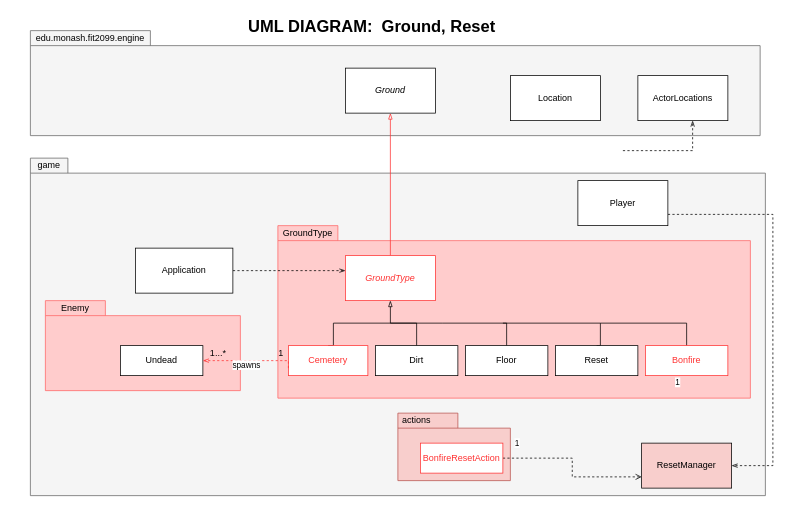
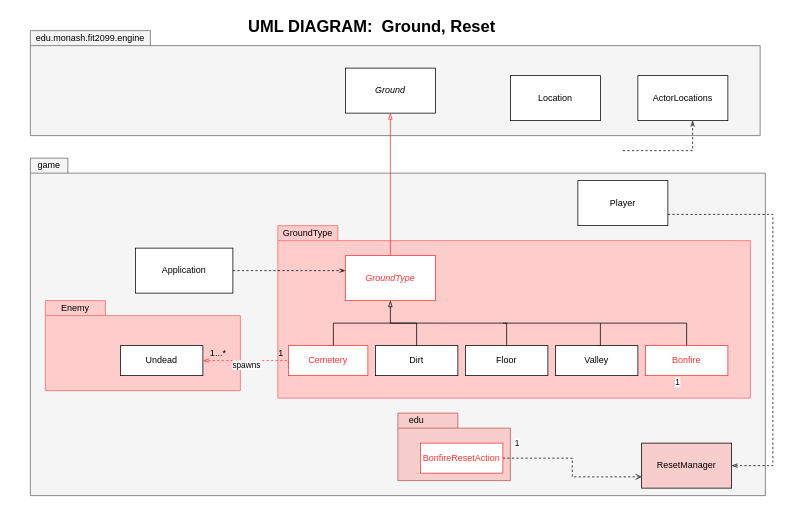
  <mxCell id="0" />
  <mxCell id="1" parent="0" />
  <mxCell id="2" value="" style="shape=folder;fontStyle=1;spacingTop=10;tabWidth=160;tabHeight=20;tabPosition=left;html=1;fillColor=#f5f5f5;strokeColor=#666666;fontColor=#333333;" parent="1" vertex="1"><mxGeometry x="40" y="40" width="973" height="140" as="geometry" /></mxCell>
  <mxCell id="3" value="edu.monash.fit2099.engine" style="text;html=1;strokeColor=none;fillColor=none;align=center;verticalAlign=middle;whiteSpace=wrap;rounded=0;" parent="1" vertex="1"><mxGeometry x="40" y="40" width="160" height="20" as="geometry" /></mxCell>
  <mxCell id="4" value="" style="shape=folder;fontStyle=1;spacingTop=10;tabWidth=50;tabHeight=20;tabPosition=left;html=1;fillColor=#f5f5f5;strokeColor=#666666;fontColor=#333333;" parent="1" vertex="1"><mxGeometry x="40" y="210" width="980" height="450" as="geometry" /></mxCell>
  <mxCell id="5" value="game" style="text;html=1;strokeColor=none;fillColor=none;align=center;verticalAlign=middle;whiteSpace=wrap;rounded=0;" parent="1" vertex="1"><mxGeometry x="40" y="210" width="50" height="20" as="geometry" /></mxCell>
  <mxCell id="6" value="&lt;i&gt;Ground&lt;/i&gt;" style="rounded=0;whiteSpace=wrap;html=1;" parent="1" vertex="1"><mxGeometry x="460" y="90" width="120" height="60" as="geometry" /></mxCell>
  <mxCell id="7" value="" style="shape=folder;fontStyle=1;spacingTop=10;tabWidth=80;tabHeight=20;tabPosition=left;html=1;strokeColor=#FF6666;fillColor=#FFCCCC;" parent="1" vertex="1"><mxGeometry x="370" y="300" width="630" height="230" as="geometry" /></mxCell>
  <mxCell id="8" value="GroundType" style="text;html=1;strokeColor=none;fillColor=none;align=center;verticalAlign=middle;whiteSpace=wrap;rounded=0;" parent="1" vertex="1"><mxGeometry x="330" y="300" width="160" height="20" as="geometry" /></mxCell>
  <mxCell id="9" style="edgeStyle=orthogonalEdgeStyle;rounded=0;orthogonalLoop=1;jettySize=auto;html=1;exitX=0.5;exitY=0;exitDx=0;exitDy=0;entryX=0.5;entryY=1;entryDx=0;entryDy=0;endArrow=blockThin;endFill=0;" parent="1" source="10" target="18" edge="1"><mxGeometry relative="1" as="geometry" /></mxCell>
  <mxCell id="10" value="Dirt" style="rounded=0;whiteSpace=wrap;html=1;" parent="1" vertex="1"><mxGeometry x="500" y="460" width="110" height="40" as="geometry" /></mxCell>
  <mxCell id="11" style="edgeStyle=orthogonalEdgeStyle;rounded=0;orthogonalLoop=1;jettySize=auto;html=1;exitX=0.5;exitY=0;exitDx=0;exitDy=0;endArrow=none;endFill=0;" parent="1" source="12" edge="1"><mxGeometry relative="1" as="geometry"><mxPoint x="590" y="430" as="targetPoint" /><Array as="points"><mxPoint x="675" y="430" /></Array></mxGeometry></mxCell>
  <mxCell id="12" value="Floor" style="rounded=0;whiteSpace=wrap;html=1;" parent="1" vertex="1"><mxGeometry x="620" y="460" width="110" height="40" as="geometry" /></mxCell>
  <mxCell id="13" style="edgeStyle=orthogonalEdgeStyle;rounded=0;orthogonalLoop=1;jettySize=auto;html=1;exitX=0.5;exitY=0;exitDx=0;exitDy=0;endArrow=none;endFill=0;" parent="1" source="14" edge="1"><mxGeometry relative="1" as="geometry"><mxPoint x="670" y="430" as="targetPoint" /><Array as="points"><mxPoint x="800" y="430" /></Array></mxGeometry></mxCell>
- <mxCell id="14" value="Reset" style="rounded=0;whiteSpace=wrap;html=1;" parent="1" vertex="1"><mxGeometry x="740" y="460" width="110" height="40" as="geometry" /></mxCell>
+ <mxCell id="14" value="Valley" style="rounded=0;whiteSpace=wrap;html=1;" parent="1" vertex="1"><mxGeometry x="740" y="460" width="110" height="40" as="geometry" /></mxCell>
  <mxCell id="15" style="edgeStyle=orthogonalEdgeStyle;rounded=0;orthogonalLoop=1;jettySize=auto;html=1;exitX=0.5;exitY=0;exitDx=0;exitDy=0;endArrow=none;endFill=0;" parent="1" source="16" edge="1"><mxGeometry relative="1" as="geometry"><mxPoint x="590" y="430" as="targetPoint" /><Array as="points"><mxPoint x="444" y="430" /></Array></mxGeometry></mxCell>
  <mxCell id="16" value="Cemetery" style="rounded=0;whiteSpace=wrap;html=1;strokeColor=#FF3333;fontColor=#FF3333;" parent="1" vertex="1"><mxGeometry x="384" y="460" width="106" height="40" as="geometry" /></mxCell>
  <mxCell id="17" style="edgeStyle=orthogonalEdgeStyle;rounded=0;orthogonalLoop=1;jettySize=auto;html=1;exitX=0.5;exitY=0;exitDx=0;exitDy=0;entryX=0.5;entryY=1;entryDx=0;entryDy=0;endArrow=blockThin;endFill=0;strokeColor=#FF3333;" parent="1" source="18" target="6" edge="1"><mxGeometry relative="1" as="geometry" /></mxCell>
  <mxCell id="18" value="&lt;i&gt;GroundType&lt;/i&gt;" style="rounded=0;whiteSpace=wrap;html=1;fontColor=#FF3333;strokeColor=#FF3333;" parent="1" vertex="1"><mxGeometry x="460" y="340" width="120" height="60" as="geometry" /></mxCell>
  <mxCell id="19" value="" style="shape=folder;fontStyle=1;spacingTop=10;tabWidth=80;tabHeight=20;tabPosition=left;html=1;strokeColor=#FF6666;fillColor=#FFCCCC;" parent="1" vertex="1"><mxGeometry x="60" y="400" width="260" height="120" as="geometry" /></mxCell>
  <mxCell id="20" value="Enemy" style="text;html=1;strokeColor=none;fillColor=none;align=center;verticalAlign=middle;whiteSpace=wrap;rounded=0;" parent="1" vertex="1"><mxGeometry x="20" y="400" width="160" height="20" as="geometry" /></mxCell>
  <mxCell id="21" value="Undead" style="rounded=0;whiteSpace=wrap;html=1;" parent="1" vertex="1"><mxGeometry x="160" y="460" width="110" height="40" as="geometry" /></mxCell>
  <mxCell id="22" style="edgeStyle=orthogonalEdgeStyle;rounded=0;orthogonalLoop=1;jettySize=auto;html=1;exitX=1;exitY=0.5;exitDx=0;exitDy=0;dashed=1;endArrow=openThin;endFill=0;" parent="1" source="23" edge="1"><mxGeometry relative="1" as="geometry"><Array as="points"><mxPoint x="460" y="360" /></Array><mxPoint x="460" y="360" as="targetPoint" /></mxGeometry></mxCell>
  <mxCell id="23" value="Application" style="rounded=0;whiteSpace=wrap;html=1;" parent="1" vertex="1"><mxGeometry x="180" y="330" width="130" height="60" as="geometry" /></mxCell>
  <mxCell id="24" style="edgeStyle=orthogonalEdgeStyle;rounded=0;orthogonalLoop=1;jettySize=auto;html=1;exitX=0.5;exitY=0;exitDx=0;exitDy=0;endArrow=none;endFill=0;fontColor=#FF3333;" parent="1" source="25" edge="1"><mxGeometry relative="1" as="geometry"><mxPoint x="800" y="430" as="targetPoint" /><Array as="points"><mxPoint x="915" y="430" /></Array></mxGeometry></mxCell>
  <mxCell id="25" value="Bonfire" style="rounded=0;whiteSpace=wrap;html=1;strokeColor=#FF3333;fontColor=#FF3333;" parent="1" vertex="1"><mxGeometry x="860" y="460" width="110" height="40" as="geometry" /></mxCell>
  <mxCell id="26" style="edgeStyle=orthogonalEdgeStyle;rounded=0;orthogonalLoop=1;jettySize=auto;html=1;exitX=0;exitY=0.75;exitDx=0;exitDy=0;entryX=1;entryY=0.5;entryDx=0;entryDy=0;endArrow=openThin;endFill=0;dashed=1;strokeColor=#FF3333;" parent="1" source="16" target="21" edge="1"><mxGeometry relative="1" as="geometry"><mxPoint x="384" y="370" as="sourcePoint" /><Array as="points"><mxPoint x="384" y="480" /></Array></mxGeometry></mxCell>
  <mxCell id="27" value="spawns" style="edgeLabel;html=1;align=center;verticalAlign=middle;resizable=0;points=[];" parent="26" vertex="1" connectable="0"><mxGeometry x="0.08" y="5" relative="1" as="geometry"><mxPoint as="offset" /></mxGeometry></mxCell>
  <mxCell id="28" value="1" style="text;html=1;align=center;verticalAlign=middle;resizable=0;points=[];autosize=1;strokeColor=none;fillColor=none;" parent="1" vertex="1"><mxGeometry x="364" y="460" width="20" height="20" as="geometry" /></mxCell>
  <mxCell id="29" value="1...*" style="text;html=1;align=center;verticalAlign=middle;resizable=0;points=[];autosize=1;strokeColor=none;fillColor=none;" parent="1" vertex="1"><mxGeometry x="270" y="460" width="40" height="20" as="geometry" /></mxCell>
  <mxCell id="30" value="ResetManager" style="rounded=0;whiteSpace=wrap;html=1;fillColor=#f8cecc;" parent="1" vertex="1"><mxGeometry x="855" y="590" width="120" height="60" as="geometry" /></mxCell>
  <mxCell id="31" style="edgeStyle=orthogonalEdgeStyle;rounded=0;orthogonalLoop=1;jettySize=auto;html=1;exitX=1;exitY=0.75;exitDx=0;exitDy=0;entryX=1;entryY=0.5;entryDx=0;entryDy=0;dashed=1;endArrow=openThin;endFill=0;" parent="1" source="33" target="30" edge="1"><mxGeometry relative="1" as="geometry"><Array as="points"><mxPoint x="1030" y="285" /><mxPoint x="1030" y="620" /></Array></mxGeometry></mxCell>
  <mxCell id="32" value="ActorLocations" style="rounded=0;whiteSpace=wrap;html=1;" parent="1" vertex="1"><mxGeometry x="850" y="100" width="120" height="60" as="geometry" /></mxCell>
  <mxCell id="33" value="Player" style="rounded=0;whiteSpace=wrap;html=1;" parent="1" vertex="1"><mxGeometry x="770" y="240" width="120" height="60" as="geometry" /></mxCell>
  <mxCell id="34" value="Location" style="rounded=0;whiteSpace=wrap;html=1;" parent="1" vertex="1"><mxGeometry x="680" y="100" width="120" height="60" as="geometry" /></mxCell>
  <mxCell id="35" style="edgeStyle=orthogonalEdgeStyle;rounded=0;orthogonalLoop=1;jettySize=auto;html=1;entryX=0.5;entryY=1;entryDx=0;entryDy=0;dashed=1;endArrow=openThin;endFill=0;" parent="1" edge="1"><mxGeometry relative="1" as="geometry"><mxPoint x="830" y="200" as="sourcePoint" /><mxPoint x="923" y="160" as="targetPoint" /><Array as="points"><mxPoint x="923" y="200" /></Array></mxGeometry></mxCell>
  <mxCell id="36" value="" style="shape=folder;fontStyle=1;spacingTop=10;tabWidth=80;tabHeight=20;tabPosition=left;html=1;strokeColor=#b85450;fillColor=#f8cecc;" parent="1" vertex="1"><mxGeometry x="530" y="550" width="150" height="90" as="geometry" /></mxCell>
- <mxCell id="37" value="actions" style="text;html=1;strokeColor=none;fillColor=none;align=center;verticalAlign=middle;whiteSpace=wrap;rounded=0;" parent="1" vertex="1"><mxGeometry x="530" y="550" width="50" height="20" as="geometry" /></mxCell>
+ <mxCell id="37" value="edu" style="text;html=1;strokeColor=none;fillColor=none;align=center;verticalAlign=middle;whiteSpace=wrap;rounded=0;" parent="1" vertex="1"><mxGeometry x="530" y="550" width="50" height="20" as="geometry" /></mxCell>
  <mxCell id="38" style="edgeStyle=orthogonalEdgeStyle;rounded=0;orthogonalLoop=1;jettySize=auto;html=1;entryX=0;entryY=0.75;entryDx=0;entryDy=0;endArrow=open;endFill=0;dashed=1;" parent="1" source="39" target="30" edge="1"><mxGeometry relative="1" as="geometry" /></mxCell>
  <mxCell id="39" value="BonfireResetAction" style="rounded=0;whiteSpace=wrap;html=1;strokeColor=#FF3333;fontColor=#FF3333;" parent="1" vertex="1"><mxGeometry x="560" y="590" width="110" height="40" as="geometry" /></mxCell>
  <mxCell id="40" value="UML DIAGRAM:&amp;nbsp; Ground, Reset" style="text;html=1;align=center;verticalAlign=middle;resizable=0;points=[];autosize=1;strokeColor=none;fillColor=none;fontSize=22;fontStyle=1" parent="1" vertex="1"><mxGeometry x="320" y="20" width="350" height="30" as="geometry" /></mxCell>
  <mxCell id="41" value="1" style="edgeLabel;html=1;align=center;verticalAlign=middle;resizable=0;points=[];" parent="1" vertex="1" connectable="0"><mxGeometry x="797" y="560" as="geometry"><mxPoint x="105" y="-52" as="offset" /></mxGeometry></mxCell>
  <mxCell id="42" value="1" style="edgeLabel;html=1;align=center;verticalAlign=middle;resizable=0;points=[];" parent="1" vertex="1" connectable="0"><mxGeometry x="807" y="570" as="geometry"><mxPoint x="-119" y="19" as="offset" /></mxGeometry></mxCell>
